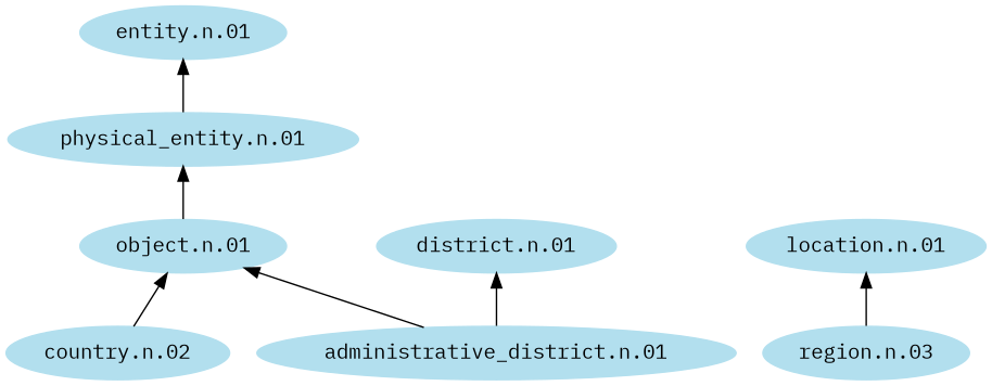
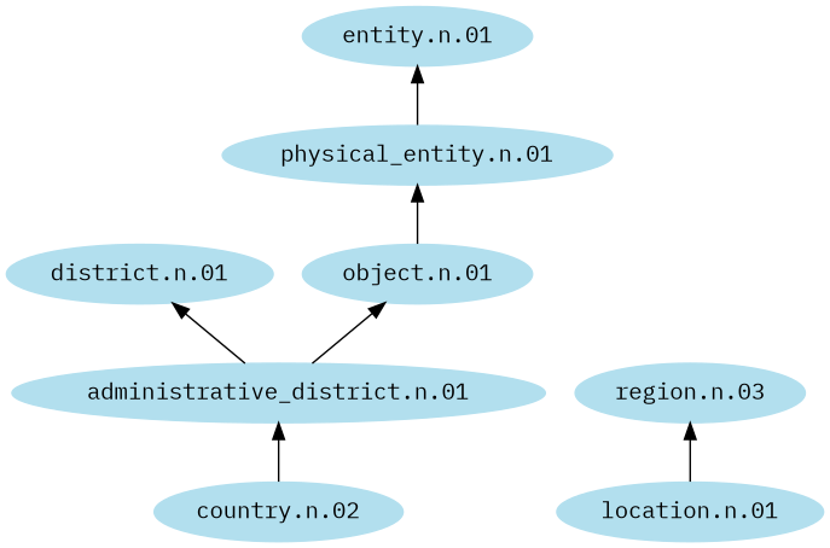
  digraph {
    fontname="IBM Plex Mono"
    rankdir=BT
    node [color=lightblue2 fontname="IBM Plex Mono" style=filled]
    edge [fontname="IBM Plex Mono"]
    "country.n.02"
    "administrative_district.n.01"
    "district.n.01"
    "object.n.01"
    "region.n.03"
    "location.n.01"
    "physical_entity.n.01"
    "entity.n.01"
-   "country.n.02" -> "object.n.01"
+   "country.n.02" -> "administrative_district.n.01"
    "administrative_district.n.01" -> "district.n.01"
    "administrative_district.n.01" -> "object.n.01"
    "object.n.01" -> "physical_entity.n.01"
-   "region.n.03" -> "location.n.01"
+   "location.n.01" -> "region.n.03"
    "physical_entity.n.01" -> "entity.n.01"
  }
